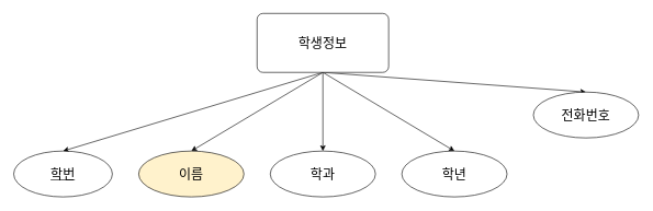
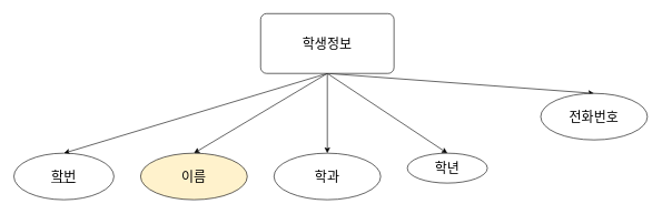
  <mxCell id="0" />
  <mxCell id="1" parent="0" />
  <mxCell id="2" style="rounded=0;orthogonalLoop=1;jettySize=auto;html=1;entryX=0.5;entryY=0;entryDx=0;entryDy=0;exitX=0.5;exitY=1;exitDx=0;exitDy=0;" edge="1" parent="1" source="7" target="8"><mxGeometry relative="1" as="geometry" /></mxCell>
  <mxCell id="3" style="edgeStyle=none;shape=connector;rounded=0;orthogonalLoop=1;jettySize=auto;html=1;entryX=0.5;entryY=0;entryDx=0;entryDy=0;labelBackgroundColor=default;strokeColor=default;fontFamily=Helvetica;fontSize=11;fontColor=default;endArrow=classic;exitX=0.5;exitY=1;exitDx=0;exitDy=0;" edge="1" parent="1" source="7" target="9"><mxGeometry relative="1" as="geometry" /></mxCell>
  <mxCell id="4" style="edgeStyle=none;shape=connector;rounded=0;orthogonalLoop=1;jettySize=auto;html=1;entryX=0.5;entryY=0;entryDx=0;entryDy=0;labelBackgroundColor=default;strokeColor=default;fontFamily=Helvetica;fontSize=11;fontColor=default;endArrow=classic;" edge="1" parent="1" source="7" target="10"><mxGeometry relative="1" as="geometry" /></mxCell>
  <mxCell id="5" style="edgeStyle=none;shape=connector;rounded=0;orthogonalLoop=1;jettySize=auto;html=1;entryX=0.5;entryY=0;entryDx=0;entryDy=0;labelBackgroundColor=default;strokeColor=default;fontFamily=Helvetica;fontSize=11;fontColor=default;endArrow=classic;exitX=0.5;exitY=1;exitDx=0;exitDy=0;" edge="1" parent="1" source="7" target="11"><mxGeometry relative="1" as="geometry" /></mxCell>
  <mxCell id="6" style="edgeStyle=none;shape=connector;rounded=0;orthogonalLoop=1;jettySize=auto;html=1;entryX=0.5;entryY=0;entryDx=0;entryDy=0;labelBackgroundColor=default;strokeColor=default;fontFamily=Helvetica;fontSize=11;fontColor=default;endArrow=classic;exitX=0.5;exitY=1;exitDx=0;exitDy=0;" edge="1" parent="1" source="7" target="12"><mxGeometry relative="1" as="geometry" /></mxCell>
  <mxCell id="7" value="&lt;font style=&quot;font-size: 20px;&quot;&gt;학생정보&lt;/font&gt;" style="rounded=1;arcSize=10;whiteSpace=wrap;html=1;align=center;" vertex="1" parent="1"><mxGeometry x="390" y="20" width="200" height="90" as="geometry" /></mxCell>
  <mxCell id="8" value="&lt;font style=&quot;font-size: 20px;&quot;&gt;학번&lt;/font&gt;" style="ellipse;whiteSpace=wrap;html=1;align=center;fontStyle=4;" vertex="1" parent="1"><mxGeometry x="20" y="230" width="150" height="70" as="geometry" /></mxCell>
  <mxCell id="9" value="&lt;font style=&quot;font-size: 20px;&quot;&gt;이름&lt;/font&gt;" style="ellipse;whiteSpace=wrap;html=1;align=center;fillColor=#fff2cc;" vertex="1" parent="1"><mxGeometry x="210" y="230" width="160" height="70" as="geometry" /></mxCell>
  <mxCell id="10" value="&lt;font style=&quot;font-size: 20px;&quot;&gt;학과&lt;/font&gt;" style="ellipse;whiteSpace=wrap;html=1;align=center;" vertex="1" parent="1"><mxGeometry x="410" y="230" width="160" height="70" as="geometry" /></mxCell>
- <mxCell id="11" value="&lt;font style=&quot;font-size: 20px;&quot;&gt;학년&lt;/font&gt;" style="ellipse;whiteSpace=wrap;html=1;align=center;" vertex="1" parent="1"><mxGeometry x="610" y="230" width="160" height="70" as="geometry" /></mxCell>
+ <mxCell id="11" value="&lt;font style=&quot;font-size: 20px;&quot;&gt;학년&lt;/font&gt;" style="ellipse;whiteSpace=wrap;html=1;align=center;" vertex="1" parent="1"><mxGeometry x="610" y="230" width="120" height="45" as="geometry" /></mxCell>
  <mxCell id="12" value="&lt;font style=&quot;font-size: 20px;&quot;&gt;전화번호&lt;/font&gt;" style="ellipse;whiteSpace=wrap;html=1;align=center;" vertex="1" parent="1"><mxGeometry x="810" y="140" width="160" height="70" as="geometry" /></mxCell>
